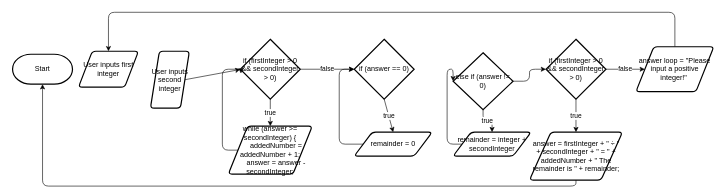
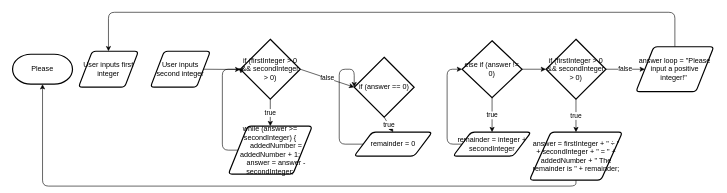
  <mxCell id="0" />
  <mxCell id="1" parent="0" />
- <mxCell id="2" value="Start" style="strokeWidth=2;html=1;shape=mxgraph.flowchart.terminator;whiteSpace=wrap;" vertex="1" parent="1"><mxGeometry x="20" y="90" width="100" height="50" as="geometry" /></mxCell>
+ <mxCell id="2" value="Please" style="strokeWidth=2;html=1;shape=mxgraph.flowchart.terminator;whiteSpace=wrap;" vertex="1" parent="1"><mxGeometry x="20" y="90" width="100" height="50" as="geometry" /></mxCell>
  <mxCell id="3" value="false" style="edgeStyle=none;html=1;exitX=1;exitY=0.5;exitDx=0;exitDy=0;exitPerimeter=0;entryX=0;entryY=0.5;entryDx=0;entryDy=0;entryPerimeter=0;" edge="1" parent="1" source="5" target="7"><mxGeometry relative="1" as="geometry" /></mxCell>
  <mxCell id="4" value="true" style="edgeStyle=none;html=1;exitX=0.5;exitY=1;exitDx=0;exitDy=0;exitPerimeter=0;entryX=0.5;entryY=0;entryDx=0;entryDy=0;" edge="1" parent="1" source="5" target="12"><mxGeometry relative="1" as="geometry" /></mxCell>
  <mxCell id="5" value="if (firstInteger &amp;gt; 0 &amp;amp;&amp;amp; secondInteger &amp;gt; 0)" style="strokeWidth=2;html=1;shape=mxgraph.flowchart.decision;whiteSpace=wrap;" vertex="1" parent="1"><mxGeometry x="400" y="65" width="100" height="100" as="geometry" /></mxCell>
  <mxCell id="6" value="true" style="edgeStyle=none;html=1;exitX=0.5;exitY=1;exitDx=0;exitDy=0;exitPerimeter=0;entryX=0.5;entryY=0;entryDx=0;entryDy=0;" edge="1" parent="1" source="7" target="14"><mxGeometry relative="1" as="geometry" /></mxCell>
- <mxCell id="7" value="if (answer == 0)" style="strokeWidth=2;html=1;shape=mxgraph.flowchart.decision;whiteSpace=wrap;" vertex="1" parent="1"><mxGeometry x="590" y="65" width="100" height="100" as="geometry" /></mxCell>
+ <mxCell id="7" value="if (answer == 0)" style="strokeWidth=2;html=1;shape=mxgraph.flowchart.decision;whiteSpace=wrap;" vertex="1" parent="1"><mxGeometry x="590" y="95" width="100" height="100" as="geometry" /></mxCell>
  <mxCell id="8" value="true" style="edgeStyle=orthogonalEdgeStyle;html=1;exitX=0.5;exitY=1;exitDx=0;exitDy=0;exitPerimeter=0;entryX=0.5;entryY=0;entryDx=0;entryDy=0;" edge="1" parent="1" source="10" target="16"><mxGeometry relative="1" as="geometry" /></mxCell>
  <mxCell id="9" style="edgeStyle=orthogonalEdgeStyle;html=1;exitX=1;exitY=0.5;exitDx=0;exitDy=0;exitPerimeter=0;entryX=0;entryY=0.5;entryDx=0;entryDy=0;entryPerimeter=0;" edge="1" parent="1" source="10" target="19"><mxGeometry relative="1" as="geometry" /></mxCell>
- <mxCell id="10" value="else if (answer != 0)" style="strokeWidth=2;html=1;shape=mxgraph.flowchart.decision;whiteSpace=wrap;" vertex="1" parent="1"><mxGeometry x="755" y="87.5" width="100" height="95" as="geometry" /></mxCell>
+ <mxCell id="10" value="else if (answer != 0)" style="strokeWidth=2;html=1;shape=mxgraph.flowchart.decision;whiteSpace=wrap;" vertex="1" parent="1"><mxGeometry x="770" y="67.5" width="100" height="95" as="geometry" /></mxCell>
  <mxCell id="11" style="edgeStyle=orthogonalEdgeStyle;html=1;exitX=0;exitY=0.5;exitDx=0;exitDy=0;entryX=0.01;entryY=0.57;entryDx=0;entryDy=0;entryPerimeter=0;" edge="1" parent="1" source="12" target="5"><mxGeometry relative="1" as="geometry"><Array as="points"><mxPoint x="370" y="250" /><mxPoint x="370" y="115" /><mxPoint x="401" y="115" /></Array></mxGeometry></mxCell>
  <mxCell id="12" value="&lt;div&gt;while (answer &amp;gt;= secondInteger) {&lt;/div&gt;&lt;div&gt;&amp;nbsp; &amp;nbsp; &amp;nbsp; addedNumber = addedNumber + 1;&lt;/div&gt;&lt;div&gt;&amp;nbsp; &amp;nbsp; &amp;nbsp; answer = answer - secondInteger;&lt;/div&gt;" style="shape=parallelogram;html=1;strokeWidth=2;perimeter=parallelogramPerimeter;whiteSpace=wrap;rounded=1;arcSize=12;size=0.23;" vertex="1" parent="1"><mxGeometry x="380" y="210" width="140" height="80" as="geometry" /></mxCell>
  <mxCell id="13" style="edgeStyle=orthogonalEdgeStyle;html=1;exitX=0;exitY=0.5;exitDx=0;exitDy=0;entryX=0;entryY=0.5;entryDx=0;entryDy=0;entryPerimeter=0;" edge="1" parent="1" source="14" target="7"><mxGeometry relative="1" as="geometry"><Array as="points"><mxPoint x="565" y="240" /><mxPoint x="565" y="115" /></Array></mxGeometry></mxCell>
  <mxCell id="14" value="remainder = 0" style="shape=parallelogram;html=1;strokeWidth=2;perimeter=parallelogramPerimeter;whiteSpace=wrap;rounded=1;arcSize=12;size=0.23;" vertex="1" parent="1"><mxGeometry x="590" y="220" width="130" height="40" as="geometry" /></mxCell>
  <mxCell id="15" style="edgeStyle=orthogonalEdgeStyle;html=1;exitX=0;exitY=0.5;exitDx=0;exitDy=0;entryX=0;entryY=0.5;entryDx=0;entryDy=0;entryPerimeter=0;" edge="1" parent="1" source="16" target="10"><mxGeometry relative="1" as="geometry"><Array as="points"><mxPoint x="745" y="240" /><mxPoint x="745" y="115" /></Array></mxGeometry></mxCell>
  <mxCell id="16" value="remainder = integer + secondInteger" style="shape=parallelogram;html=1;strokeWidth=2;perimeter=parallelogramPerimeter;whiteSpace=wrap;rounded=1;arcSize=12;size=0.23;" vertex="1" parent="1"><mxGeometry x="755" y="220" width="130" height="40" as="geometry" /></mxCell>
  <mxCell id="17" value="true" style="edgeStyle=orthogonalEdgeStyle;html=1;exitX=0.5;exitY=1;exitDx=0;exitDy=0;exitPerimeter=0;entryX=0.5;entryY=0;entryDx=0;entryDy=0;" edge="1" parent="1" source="19" target="21"><mxGeometry relative="1" as="geometry" /></mxCell>
  <mxCell id="18" value="false" style="edgeStyle=orthogonalEdgeStyle;html=1;exitX=1;exitY=0.5;exitDx=0;exitDy=0;exitPerimeter=0;entryX=0;entryY=0.5;entryDx=0;entryDy=0;" edge="1" parent="1" source="19" target="23"><mxGeometry relative="1" as="geometry" /></mxCell>
  <mxCell id="19" value="if (firstInteger &amp;gt; 0 &amp;amp;&amp;amp; secondInteger &amp;gt; 0)" style="strokeWidth=2;html=1;shape=mxgraph.flowchart.decision;whiteSpace=wrap;" vertex="1" parent="1"><mxGeometry x="910" y="65" width="100" height="100" as="geometry" /></mxCell>
  <mxCell id="20" style="edgeStyle=orthogonalEdgeStyle;html=1;exitX=0.5;exitY=1;exitDx=0;exitDy=0;entryX=0.5;entryY=1;entryDx=0;entryDy=0;entryPerimeter=0;" edge="1" parent="1" source="21" target="2"><mxGeometry relative="1" as="geometry"><mxPoint x="70" y="130" as="targetPoint" /></mxGeometry></mxCell>
  <mxCell id="21" value="answer =&amp;nbsp;firstInteger + &quot; ÷ &quot; + secondInteger + &quot; = &quot; + addedNumber + &quot; The remainder is &quot; + remainder;" style="shape=parallelogram;html=1;strokeWidth=2;perimeter=parallelogramPerimeter;whiteSpace=wrap;rounded=1;arcSize=12;size=0.23;" vertex="1" parent="1"><mxGeometry x="882.5" y="220" width="155" height="80" as="geometry" /></mxCell>
  <mxCell id="22" style="edgeStyle=orthogonalEdgeStyle;html=1;exitX=0.5;exitY=0;exitDx=0;exitDy=0;entryX=0.5;entryY=0;entryDx=0;entryDy=0;" edge="1" parent="1" source="23" target="24"><mxGeometry relative="1" as="geometry"><mxPoint x="180" y="77" as="targetPoint" /><Array as="points"><mxPoint x="1125" y="20" /><mxPoint x="180" y="20" /></Array></mxGeometry></mxCell>
  <mxCell id="23" value="answer loop =&amp;nbsp;&quot;Please input a positive integer!&quot;&amp;nbsp;" style="shape=parallelogram;html=1;strokeWidth=2;perimeter=parallelogramPerimeter;whiteSpace=wrap;rounded=1;arcSize=12;size=0.23;" vertex="1" parent="1"><mxGeometry x="1060" y="77.5" width="130" height="75" as="geometry" /></mxCell>
  <mxCell id="24" value="User inputs first integer" style="shape=parallelogram;html=1;strokeWidth=2;perimeter=parallelogramPerimeter;whiteSpace=wrap;rounded=1;arcSize=12;size=0.23;" vertex="1" parent="1"><mxGeometry x="130" y="85" width="100" height="60" as="geometry" /></mxCell>
  <mxCell id="25" style="edgeStyle=none;html=1;exitX=1;exitY=0.5;exitDx=0;exitDy=0;" edge="1" parent="1" source="26"><mxGeometry relative="1" as="geometry"><mxPoint x="400" y="115.429" as="targetPoint" /></mxGeometry></mxCell>
- <mxCell id="26" value="User inputs second integer" style="shape=parallelogram;html=1;strokeWidth=2;perimeter=parallelogramPerimeter;whiteSpace=wrap;rounded=1;arcSize=12;size=0.23;" vertex="1" parent="1"><mxGeometry x="250" y="85" width="65" height="95" as="geometry" /></mxCell>
+ <mxCell id="26" value="User inputs second integer" style="shape=parallelogram;html=1;strokeWidth=2;perimeter=parallelogramPerimeter;whiteSpace=wrap;rounded=1;arcSize=12;size=0.23;" vertex="1" parent="1"><mxGeometry x="250" y="85" width="100" height="60" as="geometry" /></mxCell>
